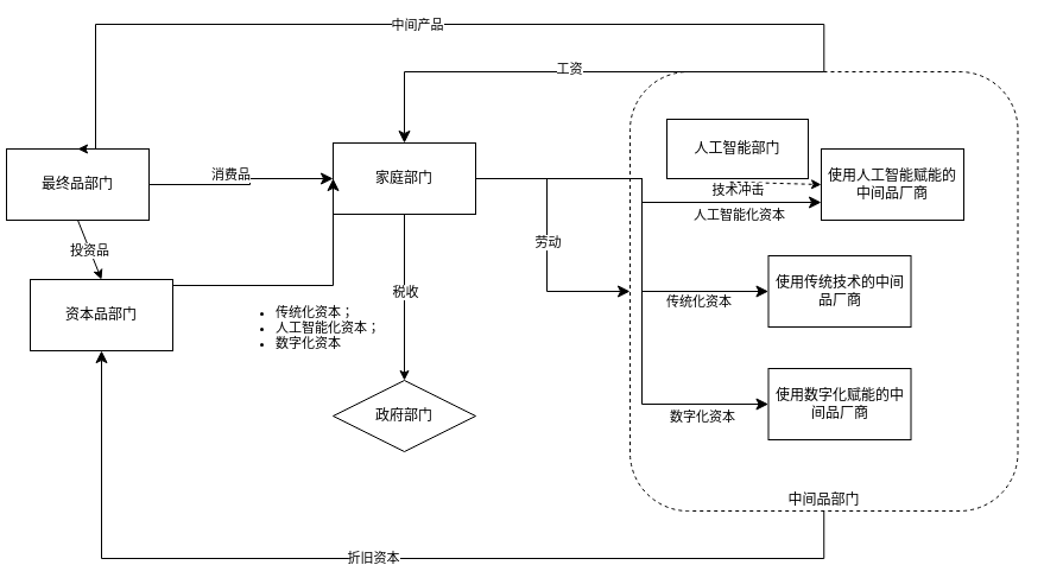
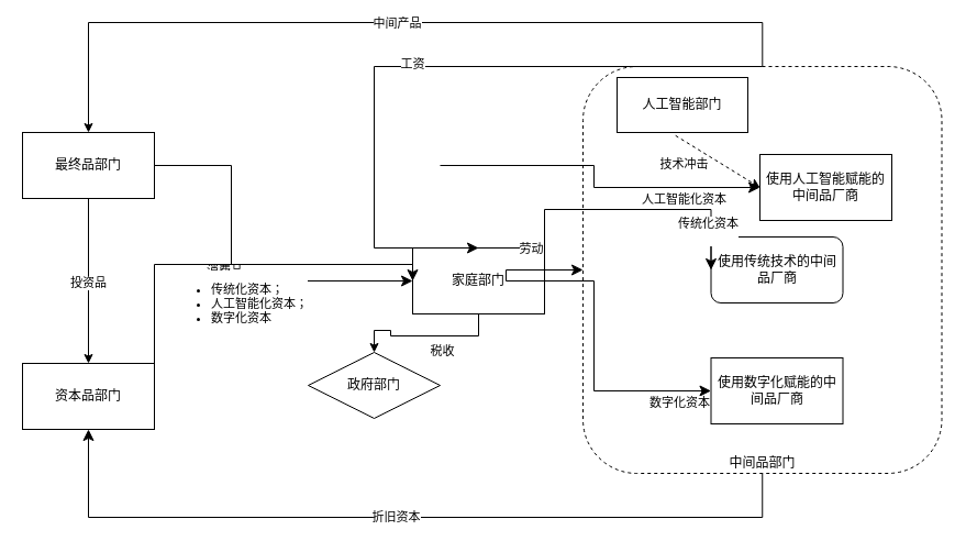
  <mxCell id="0" />
  <mxCell id="1" parent="0" />
  <mxCell id="2" value="" style="edgeStyle=orthogonalEdgeStyle;rounded=0;orthogonalLoop=1;jettySize=auto;html=1;" edge="1" parent="1" source="4" target="5"><mxGeometry relative="1" as="geometry" /></mxCell>
  <mxCell id="3" value="税收" style="edgeLabel;html=1;align=center;verticalAlign=middle;resizable=0;points=[];" vertex="1" connectable="0" parent="2"><mxGeometry x="-0.248" y="1" relative="1" as="geometry"><mxPoint x="-1" y="12" as="offset" /></mxGeometry></mxCell>
- <mxCell id="4" value="家庭部门" style="whiteSpace=wrap;html=1;" vertex="1" parent="1"><mxGeometry x="280" y="120" width="120" height="60" as="geometry" /></mxCell>
+ <mxCell id="4" value="家庭部门" style="whiteSpace=wrap;html=1;" vertex="1" parent="1"><mxGeometry x="375" y="225" width="120" height="60" as="geometry" /></mxCell>
  <mxCell id="5" value="政府部门" style="rhombus;whiteSpace=wrap;html=1;" vertex="1" parent="1"><mxGeometry x="280" y="320" width="120" height="60" as="geometry" /></mxCell>
- <mxCell id="6" value="资本品部门" style="whiteSpace=wrap;html=1;" vertex="1" parent="1"><mxGeometry x="25" y="235" width="120" height="60" as="geometry" /></mxCell>
- <mxCell id="7" value="最终品部门" style="whiteSpace=wrap;html=1;" vertex="1" parent="1"><mxGeometry x="5" y="125" width="120" height="60" as="geometry" /></mxCell>
+ <mxCell id="6" value="资本品部门" style="whiteSpace=wrap;html=1;" vertex="1" parent="1"><mxGeometry x="20" y="330" width="120" height="60" as="geometry" /></mxCell>
+ <mxCell id="7" value="最终品部门" style="whiteSpace=wrap;html=1;" vertex="1" parent="1"><mxGeometry x="20" y="120" width="120" height="60" as="geometry" /></mxCell>
  <mxCell id="8" value="" style="edgeStyle=elbowEdgeStyle;elbow=horizontal;endArrow=classic;html=1;curved=0;rounded=0;endSize=8;startSize=8;exitX=1;exitY=0.5;exitDx=0;exitDy=0;entryX=0;entryY=0.5;entryDx=0;entryDy=0;" edge="1" parent="1" source="4" target="15"><mxGeometry width="50" height="50" relative="1" as="geometry"><mxPoint x="379" y="340" as="sourcePoint" /><mxPoint x="429" y="290" as="targetPoint" /><Array as="points"><mxPoint x="460" y="220" /></Array></mxGeometry></mxCell>
  <mxCell id="9" value="劳动" style="edgeLabel;html=1;align=center;verticalAlign=middle;resizable=0;points=[];" vertex="1" connectable="0" parent="8"><mxGeometry x="0.176" y="1" relative="1" as="geometry"><mxPoint x="-1" y="-19" as="offset" /></mxGeometry></mxCell>
  <mxCell id="10" value="" style="edgeStyle=orthogonalEdgeStyle;rounded=0;orthogonalLoop=1;jettySize=auto;html=1;entryX=0.5;entryY=0;entryDx=0;entryDy=0;" edge="1" parent="1" source="15" target="7"><mxGeometry relative="1" as="geometry"><Array as="points"><mxPoint x="693" y="20" /><mxPoint x="80" y="20" /></Array></mxGeometry></mxCell>
  <mxCell id="11" value="中间产品" style="edgeLabel;html=1;align=center;verticalAlign=middle;resizable=0;points=[];" vertex="1" connectable="0" parent="10"><mxGeometry x="0.051" y="1" relative="1" as="geometry"><mxPoint x="23" y="-1" as="offset" /></mxGeometry></mxCell>
  <mxCell id="12" value="" style="edgeStyle=elbowEdgeStyle;elbow=horizontal;endArrow=classic;html=1;curved=0;rounded=0;endSize=8;startSize=8;exitX=1;exitY=0.5;exitDx=0;exitDy=0;entryX=0;entryY=0.5;entryDx=0;entryDy=0;" edge="1" parent="1" source="7" target="4"><mxGeometry width="50" height="50" relative="1" as="geometry"><mxPoint x="390" y="330" as="sourcePoint" /><mxPoint x="440" y="280" as="targetPoint" /><Array as="points"><mxPoint x="210" y="170" /></Array></mxGeometry></mxCell>
  <mxCell id="13" value="消费品" style="edgeLabel;html=1;align=center;verticalAlign=middle;resizable=0;points=[];" vertex="1" connectable="0" parent="12"><mxGeometry x="0.078" y="2" relative="1" as="geometry"><mxPoint x="-15" y="-8" as="offset" /></mxGeometry></mxCell>
  <mxCell id="14" value="" style="group" vertex="1" connectable="0" parent="1"><mxGeometry x="530" y="60" width="326.5" height="370" as="geometry" /></mxCell>
  <mxCell id="15" value="中间品部门" style="rounded=1;whiteSpace=wrap;html=1;dashed=1;fillColor=none;verticalAlign=bottom;" vertex="1" parent="14"><mxGeometry width="326.5" height="370" as="geometry" /></mxCell>
- <mxCell id="16" value="使用传统技术的中间品厂商" style="whiteSpace=wrap;html=1;" vertex="1" parent="14"><mxGeometry x="116.5" y="155" width="120" height="60" as="geometry" /></mxCell>
- <mxCell id="17" value="使用数字化赋能的中间品厂商" style="rounded=0;whiteSpace=wrap;html=1;" vertex="1" parent="14"><mxGeometry x="116.5" y="250" width="120" height="60" as="geometry" /></mxCell>
- <mxCell id="18" value="使用人工智能赋能的中间品厂商" style="whiteSpace=wrap;html=1;" vertex="1" parent="14"><mxGeometry x="161" y="65" width="120" height="60" as="geometry" /></mxCell>
- <mxCell id="19" value="人工智能部门" style="whiteSpace=wrap;html=1;" vertex="1" parent="14"><mxGeometry x="31" y="40" width="119" height="50" as="geometry" /></mxCell>
+ <mxCell id="16" value="使用传统技术的中间品厂商" style="whiteSpace=wrap;html=1;rounded=1;" vertex="1" parent="14"><mxGeometry x="116.5" y="155" width="120" height="60" as="geometry" /></mxCell>
+ <mxCell id="17" value="使用数字化赋能的中间品厂商" style="rounded=0;whiteSpace=wrap;html=1;" vertex="1" parent="14"><mxGeometry x="116.5" y="265" width="120" height="60" as="geometry" /></mxCell>
+ <mxCell id="18" value="使用人工智能赋能的中间品厂商" style="whiteSpace=wrap;html=1;" vertex="1" parent="14"><mxGeometry x="161" y="80" width="120" height="60" as="geometry" /></mxCell>
+ <mxCell id="19" value="人工智能部门" style="whiteSpace=wrap;html=1;" vertex="1" parent="14"><mxGeometry x="31" y="10" width="119" height="50" as="geometry" /></mxCell>
  <mxCell id="20" value="" style="endArrow=classic;html=1;rounded=0;entryX=0;entryY=0.5;entryDx=0;entryDy=0;exitX=0.447;exitY=1.056;exitDx=0;exitDy=0;exitPerimeter=0;dashed=1;" edge="1" parent="14" source="19" target="18"><mxGeometry width="50" height="50" relative="1" as="geometry"><mxPoint x="100" y="260" as="sourcePoint" /><mxPoint x="150" y="210" as="targetPoint" /></mxGeometry></mxCell>
  <mxCell id="21" value="技术冲击" style="edgeLabel;html=1;align=center;verticalAlign=middle;resizable=0;points=[];" vertex="1" connectable="0" parent="20"><mxGeometry x="-0.19" y="1" relative="1" as="geometry"><mxPoint x="-25" y="7" as="offset" /></mxGeometry></mxCell>
  <mxCell id="22" value="" style="edgeStyle=elbowEdgeStyle;elbow=horizontal;endArrow=classic;html=1;curved=0;rounded=0;endSize=8;startSize=8;" edge="1" parent="14"><mxGeometry width="50" height="50" relative="1" as="geometry"><mxPoint x="-130" y="90" as="sourcePoint" /><mxPoint x="161" y="110" as="targetPoint" /><Array as="points"><mxPoint x="10" y="110" /></Array></mxGeometry></mxCell>
  <mxCell id="23" value="人工智能化资本" style="edgeLabel;html=1;align=center;verticalAlign=middle;resizable=0;points=[];" vertex="1" connectable="0" parent="22"><mxGeometry x="-0.078" y="1" relative="1" as="geometry"><mxPoint x="80" y="27" as="offset" /></mxGeometry></mxCell>
  <mxCell id="24" value="" style="edgeStyle=elbowEdgeStyle;elbow=horizontal;endArrow=classic;html=1;curved=0;rounded=0;endSize=8;startSize=8;exitX=0.5;exitY=1;exitDx=0;exitDy=0;entryX=0.5;entryY=1;entryDx=0;entryDy=0;" edge="1" parent="1" source="15" target="6"><mxGeometry width="50" height="50" relative="1" as="geometry"><mxPoint x="380" y="230" as="sourcePoint" /><mxPoint x="430" y="180" as="targetPoint" /><Array as="points"><mxPoint x="390" y="470" /></Array></mxGeometry></mxCell>
  <mxCell id="25" value="折旧资本" style="edgeLabel;html=1;align=center;verticalAlign=middle;resizable=0;points=[];" vertex="1" connectable="0" parent="24"><mxGeometry x="0.02" y="-1" relative="1" as="geometry"><mxPoint as="offset" /></mxGeometry></mxCell>
  <mxCell id="26" value="" style="endArrow=classic;html=1;rounded=0;exitX=0.5;exitY=1;exitDx=0;exitDy=0;entryX=0.5;entryY=0;entryDx=0;entryDy=0;" edge="1" parent="1" source="7" target="6"><mxGeometry width="50" height="50" relative="1" as="geometry"><mxPoint x="380" y="230" as="sourcePoint" /><mxPoint x="430" y="180" as="targetPoint" /></mxGeometry></mxCell>
  <mxCell id="27" value="投资品" style="edgeLabel;html=1;align=center;verticalAlign=middle;resizable=0;points=[];" vertex="1" connectable="0" parent="26"><mxGeometry x="0.016" y="-1" relative="1" as="geometry"><mxPoint as="offset" /></mxGeometry></mxCell>
  <mxCell id="28" value="" style="edgeStyle=elbowEdgeStyle;elbow=horizontal;endArrow=classic;html=1;curved=0;rounded=0;endSize=8;startSize=8;exitX=0.5;exitY=0;exitDx=0;exitDy=0;entryX=0.5;entryY=0;entryDx=0;entryDy=0;" edge="1" parent="1" source="15" target="4"><mxGeometry width="50" height="50" relative="1" as="geometry"><mxPoint x="380" y="230" as="sourcePoint" /><mxPoint x="430" y="180" as="targetPoint" /><Array as="points"><mxPoint x="340" y="80" /></Array></mxGeometry></mxCell>
  <mxCell id="29" value="工资" style="edgeLabel;html=1;align=center;verticalAlign=middle;resizable=0;points=[];" vertex="1" connectable="0" parent="28"><mxGeometry x="0.041" y="-3" relative="1" as="geometry"><mxPoint as="offset" /></mxGeometry></mxCell>
  <mxCell id="30" value="" style="edgeStyle=elbowEdgeStyle;elbow=vertical;endArrow=classic;html=1;curved=0;rounded=0;endSize=8;startSize=8;exitX=1;exitY=0.5;exitDx=0;exitDy=0;entryX=0;entryY=0.5;entryDx=0;entryDy=0;" edge="1" parent="1" source="6" target="4"><mxGeometry width="50" height="50" relative="1" as="geometry"><mxPoint x="380" y="230" as="sourcePoint" /><mxPoint x="430" y="180" as="targetPoint" /><Array as="points"><mxPoint x="210" y="240" /></Array></mxGeometry></mxCell>
  <mxCell id="31" value="&lt;ul&gt;&lt;li&gt;传统化资本；&lt;/li&gt;&lt;li&gt;人工智能化资本；&lt;/li&gt;&lt;li&gt;数字化资本&lt;/li&gt;&lt;/ul&gt;" style="edgeLabel;html=1;align=left;verticalAlign=middle;resizable=0;points=[];" vertex="1" connectable="0" parent="30"><mxGeometry x="0.001" y="3" relative="1" as="geometry"><mxPoint x="-55" y="38" as="offset" /></mxGeometry></mxCell>
  <mxCell id="32" value="" style="edgeStyle=elbowEdgeStyle;elbow=horizontal;endArrow=classic;html=1;curved=0;rounded=0;endSize=8;startSize=8;exitX=1;exitY=0.5;exitDx=0;exitDy=0;entryX=0;entryY=0.5;entryDx=0;entryDy=0;" edge="1" parent="1" source="4" target="16"><mxGeometry width="50" height="50" relative="1" as="geometry"><mxPoint x="380" y="230" as="sourcePoint" /><mxPoint x="430" y="180" as="targetPoint" /><Array as="points"><mxPoint x="540" y="190" /></Array></mxGeometry></mxCell>
  <mxCell id="33" value="传统化资本&lt;div&gt;&lt;br&gt;&lt;/div&gt;" style="edgeLabel;html=1;align=center;verticalAlign=middle;resizable=0;points=[];" vertex="1" connectable="0" parent="32"><mxGeometry x="0.653" y="-3" relative="1" as="geometry"><mxPoint y="12" as="offset" /></mxGeometry></mxCell>
  <mxCell id="34" value="" style="edgeStyle=elbowEdgeStyle;elbow=horizontal;endArrow=classic;html=1;curved=0;rounded=0;endSize=8;startSize=8;exitX=1;exitY=0.5;exitDx=0;exitDy=0;entryX=0;entryY=0.5;entryDx=0;entryDy=0;" edge="1" parent="1" source="4" target="17"><mxGeometry width="50" height="50" relative="1" as="geometry"><mxPoint x="380" y="230" as="sourcePoint" /><mxPoint x="430" y="180" as="targetPoint" /><Array as="points"><mxPoint x="540" y="240" /></Array></mxGeometry></mxCell>
  <mxCell id="35" value="数字化资本" style="edgeLabel;html=1;align=center;verticalAlign=middle;resizable=0;points=[];" vertex="1" connectable="0" parent="34"><mxGeometry x="0.715" y="-1" relative="1" as="geometry"><mxPoint x="6" y="9" as="offset" /></mxGeometry></mxCell>
